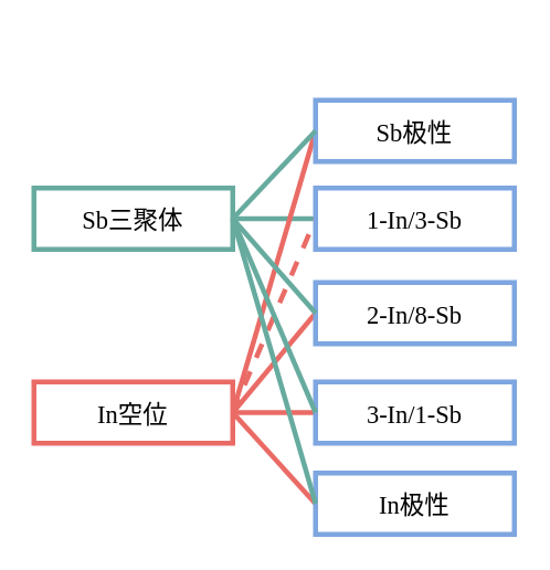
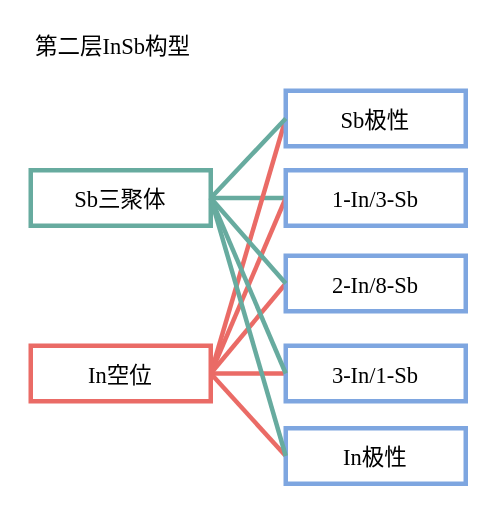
  <mxCell id="0" />
  <mxCell id="1" parent="0" />
  <mxCell id="2" value="" style="rounded=0;orthogonalLoop=1;jettySize=auto;html=1;exitX=1;exitY=0.5;exitDx=0;exitDy=0;entryX=0;entryY=0.5;entryDx=0;entryDy=0;endArrow=none;endFill=0;strokeWidth=3;comic=0;shadow=0;strokeColor=#67AB9F;fontSize=15;fontFamily=Times New Roman;" parent="1" source="3" target="11" edge="1"><mxGeometry relative="1" as="geometry" /></mxCell>
  <mxCell id="3" value="Sb&lt;font face=&quot;宋体&quot; style=&quot;font-size: 15px;&quot;&gt;三聚体&lt;/font&gt;" style="rounded=0;whiteSpace=wrap;html=1;strokeColor=#67AB9F;strokeWidth=3;fontSize=15;fontFamily=Times New Roman;" parent="1" vertex="1"><mxGeometry x="20" y="113" width="120" height="37" as="geometry" /></mxCell>
  <mxCell id="4" style="edgeStyle=none;rounded=0;comic=0;orthogonalLoop=1;jettySize=auto;html=1;exitX=1;exitY=0.5;exitDx=0;exitDy=0;entryX=0;entryY=0.5;entryDx=0;entryDy=0;shadow=0;endArrow=none;endFill=0;strokeColor=#EA6B66;strokeWidth=3;fontSize=15;fontFamily=Times New Roman;" parent="1" source="9" target="10" edge="1"><mxGeometry relative="1" as="geometry" /></mxCell>
- <mxCell id="5" style="edgeStyle=none;rounded=0;comic=0;orthogonalLoop=1;jettySize=auto;html=1;exitX=1;exitY=0.5;exitDx=0;exitDy=0;entryX=0;entryY=0.5;entryDx=0;entryDy=0;shadow=0;endArrow=none;endFill=0;strokeColor=#EA6B66;strokeWidth=3;fontSize=15;fontFamily=Times New Roman;dashed=1;" parent="1" source="9" target="11" edge="1"><mxGeometry relative="1" as="geometry" /></mxCell>
+ <mxCell id="5" style="edgeStyle=none;rounded=0;comic=0;orthogonalLoop=1;jettySize=auto;html=1;exitX=1;exitY=0.5;exitDx=0;exitDy=0;entryX=0;entryY=0.5;entryDx=0;entryDy=0;shadow=0;endArrow=none;endFill=0;strokeColor=#EA6B66;strokeWidth=3;fontSize=15;fontFamily=Times New Roman;" parent="1" source="9" target="11" edge="1"><mxGeometry relative="1" as="geometry" /></mxCell>
  <mxCell id="6" style="edgeStyle=none;rounded=0;comic=0;orthogonalLoop=1;jettySize=auto;html=1;exitX=1;exitY=0.5;exitDx=0;exitDy=0;entryX=0;entryY=0.5;entryDx=0;entryDy=0;shadow=0;endArrow=none;endFill=0;strokeColor=#EA6B66;strokeWidth=3;fontSize=15;fontFamily=Times New Roman;" parent="1" source="9" target="13" edge="1"><mxGeometry relative="1" as="geometry" /></mxCell>
  <mxCell id="7" style="edgeStyle=none;rounded=0;comic=0;orthogonalLoop=1;jettySize=auto;html=1;exitX=1;exitY=0.5;exitDx=0;exitDy=0;entryX=0;entryY=0.5;entryDx=0;entryDy=0;shadow=0;endArrow=none;endFill=0;strokeColor=#EA6B66;strokeWidth=3;fontSize=15;fontFamily=Times New Roman;" parent="1" source="9" target="14" edge="1"><mxGeometry relative="1" as="geometry" /></mxCell>
  <mxCell id="8" style="edgeStyle=none;rounded=0;comic=0;orthogonalLoop=1;jettySize=auto;html=1;exitX=1;exitY=0.5;exitDx=0;exitDy=0;entryX=0;entryY=0.5;entryDx=0;entryDy=0;shadow=0;endArrow=none;endFill=0;strokeColor=#EA6B66;strokeWidth=3;fontFamily=Times New Roman;fontSize=15;" parent="1" source="9" target="12" edge="1"><mxGeometry relative="1" as="geometry" /></mxCell>
  <mxCell id="9" value="In&lt;font face=&quot;宋体&quot; style=&quot;font-size: 15px;&quot;&gt;空位&lt;/font&gt;" style="rounded=0;whiteSpace=wrap;html=1;strokeColor=#EA6B66;strokeWidth=3;fontSize=15;fontFamily=Times New Roman;" parent="1" vertex="1"><mxGeometry x="20" y="230" width="120" height="37" as="geometry" /></mxCell>
  <mxCell id="10" value="Sb&lt;font face=&quot;宋体&quot; style=&quot;font-size: 15px;&quot;&gt;极性&lt;/font&gt;" style="rounded=0;whiteSpace=wrap;html=1;strokeColor=#7EA6E0;strokeWidth=3;fontSize=15;fontFamily=Times New Roman;" parent="1" vertex="1"><mxGeometry x="190" y="60" width="120" height="37" as="geometry" /></mxCell>
  <mxCell id="11" value="1-In/3-Sb" style="rounded=0;whiteSpace=wrap;html=1;strokeColor=#7EA6E0;strokeWidth=3;fontSize=15;fontFamily=Times New Roman;" parent="1" vertex="1"><mxGeometry x="190" y="113" width="120" height="37" as="geometry" /></mxCell>
  <mxCell id="12" value="2-In/8-Sb" style="rounded=0;whiteSpace=wrap;html=1;strokeColor=#7EA6E0;strokeWidth=3;fontSize=15;fontFamily=Times New Roman;" parent="1" vertex="1"><mxGeometry x="190" y="170" width="120" height="37" as="geometry" /></mxCell>
  <mxCell id="13" value="3-In/1-Sb" style="rounded=0;whiteSpace=wrap;html=1;strokeColor=#7EA6E0;strokeWidth=3;fontSize=15;fontFamily=Times New Roman;" parent="1" vertex="1"><mxGeometry x="190" y="230" width="120" height="37" as="geometry" /></mxCell>
  <mxCell id="14" value="In&lt;font face=&quot;宋体&quot; style=&quot;font-size: 15px;&quot;&gt;极性&lt;/font&gt;" style="rounded=0;whiteSpace=wrap;html=1;strokeColor=#7EA6E0;strokeWidth=3;fontSize=15;fontFamily=Times New Roman;" parent="1" vertex="1"><mxGeometry x="190" y="285" width="120" height="37" as="geometry" /></mxCell>
+ <mxCell id="15" value="&lt;font face=&quot;宋体&quot; style=&quot;font-size: 15px;&quot;&gt;第二层&lt;/font&gt;InSb&lt;font face=&quot;宋体&quot; style=&quot;font-size: 15px;&quot;&gt;构型&lt;/font&gt;" style="text;html=1;strokeColor=none;fillColor=none;align=center;verticalAlign=middle;whiteSpace=wrap;rounded=0;fontSize=15;fontFamily=Times New Roman;" parent="1" vertex="1"><mxGeometry x="20" y="20" width="110" height="20" as="geometry" /></mxCell>
  <mxCell id="16" value="" style="endArrow=none;html=1;exitX=1;exitY=0.5;exitDx=0;exitDy=0;strokeWidth=3;comic=0;shadow=0;gradientColor=#ffd966;fillColor=#fff2cc;strokeColor=#67AB9F;entryX=0;entryY=0.5;entryDx=0;entryDy=0;fontSize=15;fontFamily=Times New Roman;" parent="1" source="3" target="10" edge="1"><mxGeometry width="50" height="50" relative="1" as="geometry"><mxPoint x="20" y="390" as="sourcePoint" /><mxPoint x="180" y="110" as="targetPoint" /></mxGeometry></mxCell>
  <mxCell id="17" value="" style="endArrow=none;html=1;entryX=1;entryY=0.5;entryDx=0;entryDy=0;exitX=0;exitY=0.5;exitDx=0;exitDy=0;strokeWidth=3;comic=0;shadow=0;strokeColor=#67AB9F;fontSize=15;fontFamily=Times New Roman;" parent="1" source="12" target="3" edge="1"><mxGeometry width="50" height="50" relative="1" as="geometry"><mxPoint x="20" y="390" as="sourcePoint" /><mxPoint x="70" y="340" as="targetPoint" /></mxGeometry></mxCell>
  <mxCell id="18" value="" style="endArrow=none;html=1;entryX=1;entryY=0.5;entryDx=0;entryDy=0;exitX=0;exitY=0.5;exitDx=0;exitDy=0;strokeWidth=3;comic=0;shadow=0;strokeColor=#67AB9F;fontSize=15;fontFamily=Times New Roman;" parent="1" source="13" target="3" edge="1"><mxGeometry width="50" height="50" relative="1" as="geometry"><mxPoint x="220" y="198.5" as="sourcePoint" /><mxPoint x="150" y="141.5" as="targetPoint" /></mxGeometry></mxCell>
  <mxCell id="19" value="" style="endArrow=none;html=1;entryX=1;entryY=0.5;entryDx=0;entryDy=0;exitX=0;exitY=0.5;exitDx=0;exitDy=0;strokeWidth=3;comic=0;shadow=0;strokeColor=#67AB9F;fontSize=15;fontFamily=Times New Roman;" parent="1" source="14" target="3" edge="1"><mxGeometry width="50" height="50" relative="1" as="geometry"><mxPoint x="220" y="258.5" as="sourcePoint" /><mxPoint x="150" y="141.5" as="targetPoint" /></mxGeometry></mxCell>
